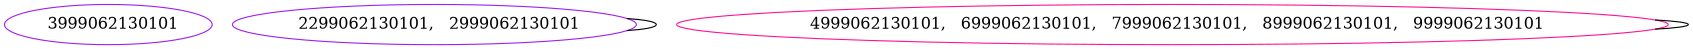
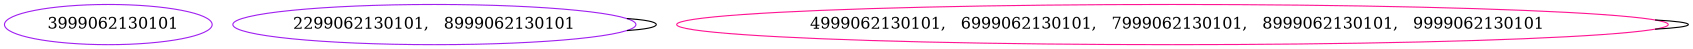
  graph {
    rankdir=TB
    node [color=purple]
    n1 [label="  3999062130101"]
-   n2 [label="  2299062130101,   2999062130101"]
+   n2 [label="2299062130101,   8999062130101"]
    n3 [label="  4999062130101,   6999062130101,   7999062130101,   8999062130101,   9999062130101" color=deeppink]
    n2 -- n2
    n3 -- n3
  }
